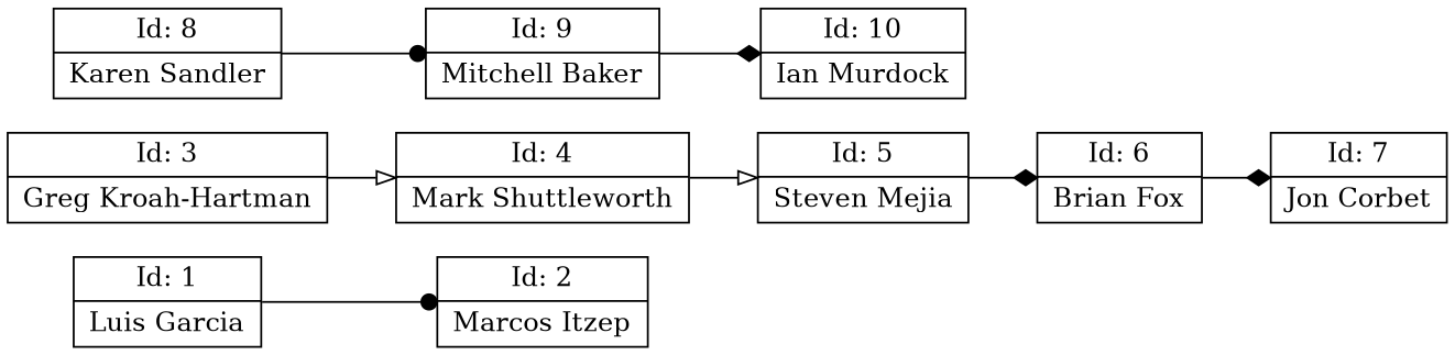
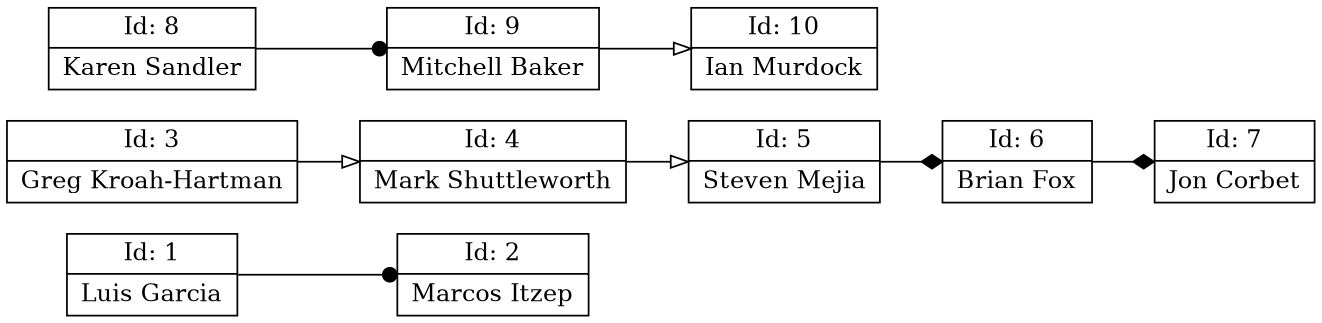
  digraph {
    fontname="DejaVu Serif"
    rankdir=LR
    node [fontname="DejaVu Serif" shape=record]
    edge [arrowhead=onormal fontname="DejaVu Serif"]
    n1 [label="Id: 1 | Luis Garcia"]
    n2 [label="Id: 2 | Marcos Itzep"]
    n3 [label="Id: 3 | Greg Kroah-Hartman"]
    n4 [label="Id: 4 | Mark Shuttleworth"]
    n5 [label="Id: 5 | Steven Mejia"]
    n6 [label="Id: 6 | Brian Fox"]
    n7 [label="Id: 7 | Jon Corbet"]
    n8 [label="Id: 8 | Karen Sandler"]
    n9 [label="Id: 9 | Mitchell Baker"]
    n10 [label="Id: 10 | Ian Murdock"]
    n1 -> n2 [arrowhead=dot]
    n3 -> n4
    n4 -> n5
    n5 -> n6 [arrowhead=diamond]
    n6 -> n7 [arrowhead=diamond]
    n8 -> n9 [arrowhead=dot]
-   n9 -> n10 [arrowhead=diamond]
+   n9 -> n10
  }
